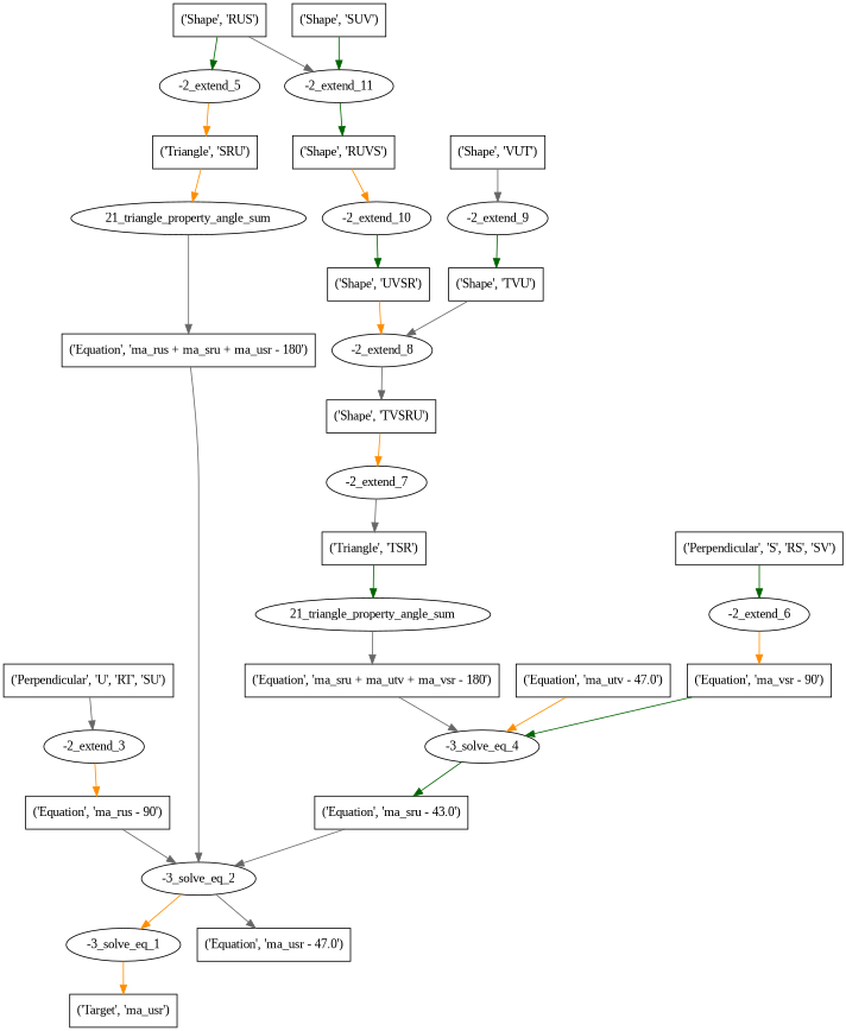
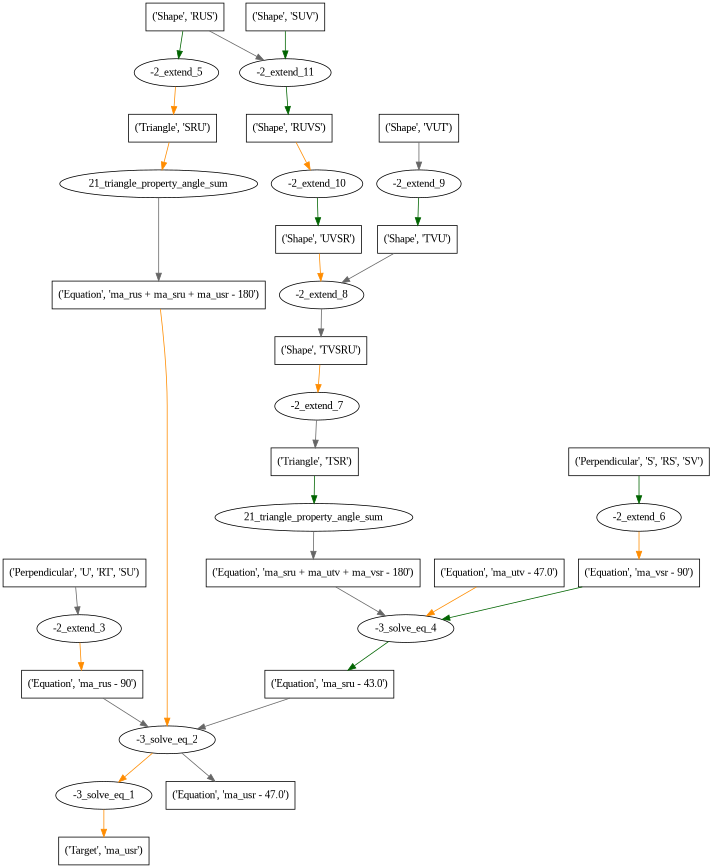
  digraph {
    fontname="Liberation Serif"
    node [fontname="Liberation Serif" shape=box]
    edge [color=gray40 fontname="Liberation Serif"]
    n1 [label="('Target', 'ma_usr')"]
    n2 [label="-3_solve_eq_1" shape=""]
    n3 [label="('Equation', 'ma_usr - 47.0')"]
    n4 [label="-3_solve_eq_2" shape=""]
    n5 [label="('Equation', 'ma_rus - 90')"]
    n6 [label="('Equation', 'ma_rus + ma_sru + ma_usr - 180')"]
    n7 [label="('Equation', 'ma_sru - 43.0')"]
    n8 [label="-2_extend_3" shape=""]
    n9 [label="('Perpendicular', 'U', 'RT', 'SU')"]
    n10 [label="21_triangle_property_angle_sum" shape=""]
    n11 [label="('Triangle', 'SRU')"]
    n12 [label="-3_solve_eq_4" shape=""]
    n13 [label="('Equation', 'ma_utv - 47.0')"]
    n14 [label="('Equation', 'ma_vsr - 90')"]
    n15 [label="('Equation', 'ma_sru + ma_utv + ma_vsr - 180')"]
    n16 [label="-2_extend_5" shape=""]
    n17 [label="('Shape', 'RUS')"]
    n18 [label="-2_extend_11" shape=""]
    n19 [label="('Shape', 'RUVS')"]
    n20 [label="-2_extend_6" shape=""]
    n21 [label="('Perpendicular', 'S', 'RS', 'SV')"]
    n22 [label="21_triangle_property_angle_sum" shape=""]
    n23 [label="('Triangle', 'TSR')"]
    n24 [label="-2_extend_7" shape=""]
    n25 [label="('Shape', 'TVSRU')"]
    n26 [label="-2_extend_8" shape=""]
    n27 [label="('Shape', 'TVU')"]
    n28 [label="('Shape', 'UVSR')"]
    n29 [label="-2_extend_9" shape=""]
    n30 [label="('Shape', 'VUT')"]
    n31 [label="-2_extend_10" shape=""]
    n32 [label="('Shape', 'SUV')"]
    n2 -> n1 [color=darkorange]
    n4 -> n2 [color=darkorange]
    n4 -> n3
    n5 -> n4
-   n6 -> n4
+   n6 -> n4 [color=darkorange]
    n7 -> n4
    n8 -> n5 [color=darkorange]
    n9 -> n8
    n10 -> n6
    n11 -> n10 [color=darkorange]
    n12 -> n7 [color=darkgreen]
    n13 -> n12 [color=darkorange]
    n14 -> n12 [color=darkgreen]
    n15 -> n12
    n16 -> n11 [color=darkorange]
    n17 -> n16 [color=darkgreen]
    n17 -> n18
    n18 -> n19 [color=darkgreen]
    n19 -> n31 [color=darkorange]
    n20 -> n14 [color=darkorange]
    n21 -> n20 [color=darkgreen]
    n22 -> n15
    n23 -> n22 [color=darkgreen]
    n24 -> n23
    n25 -> n24 [color=darkorange]
    n26 -> n25
    n27 -> n26
    n28 -> n26 [color=darkorange]
    n29 -> n27 [color=darkgreen]
    n30 -> n29
    n31 -> n28 [color=darkgreen]
    n32 -> n18 [color=darkgreen]
  }
